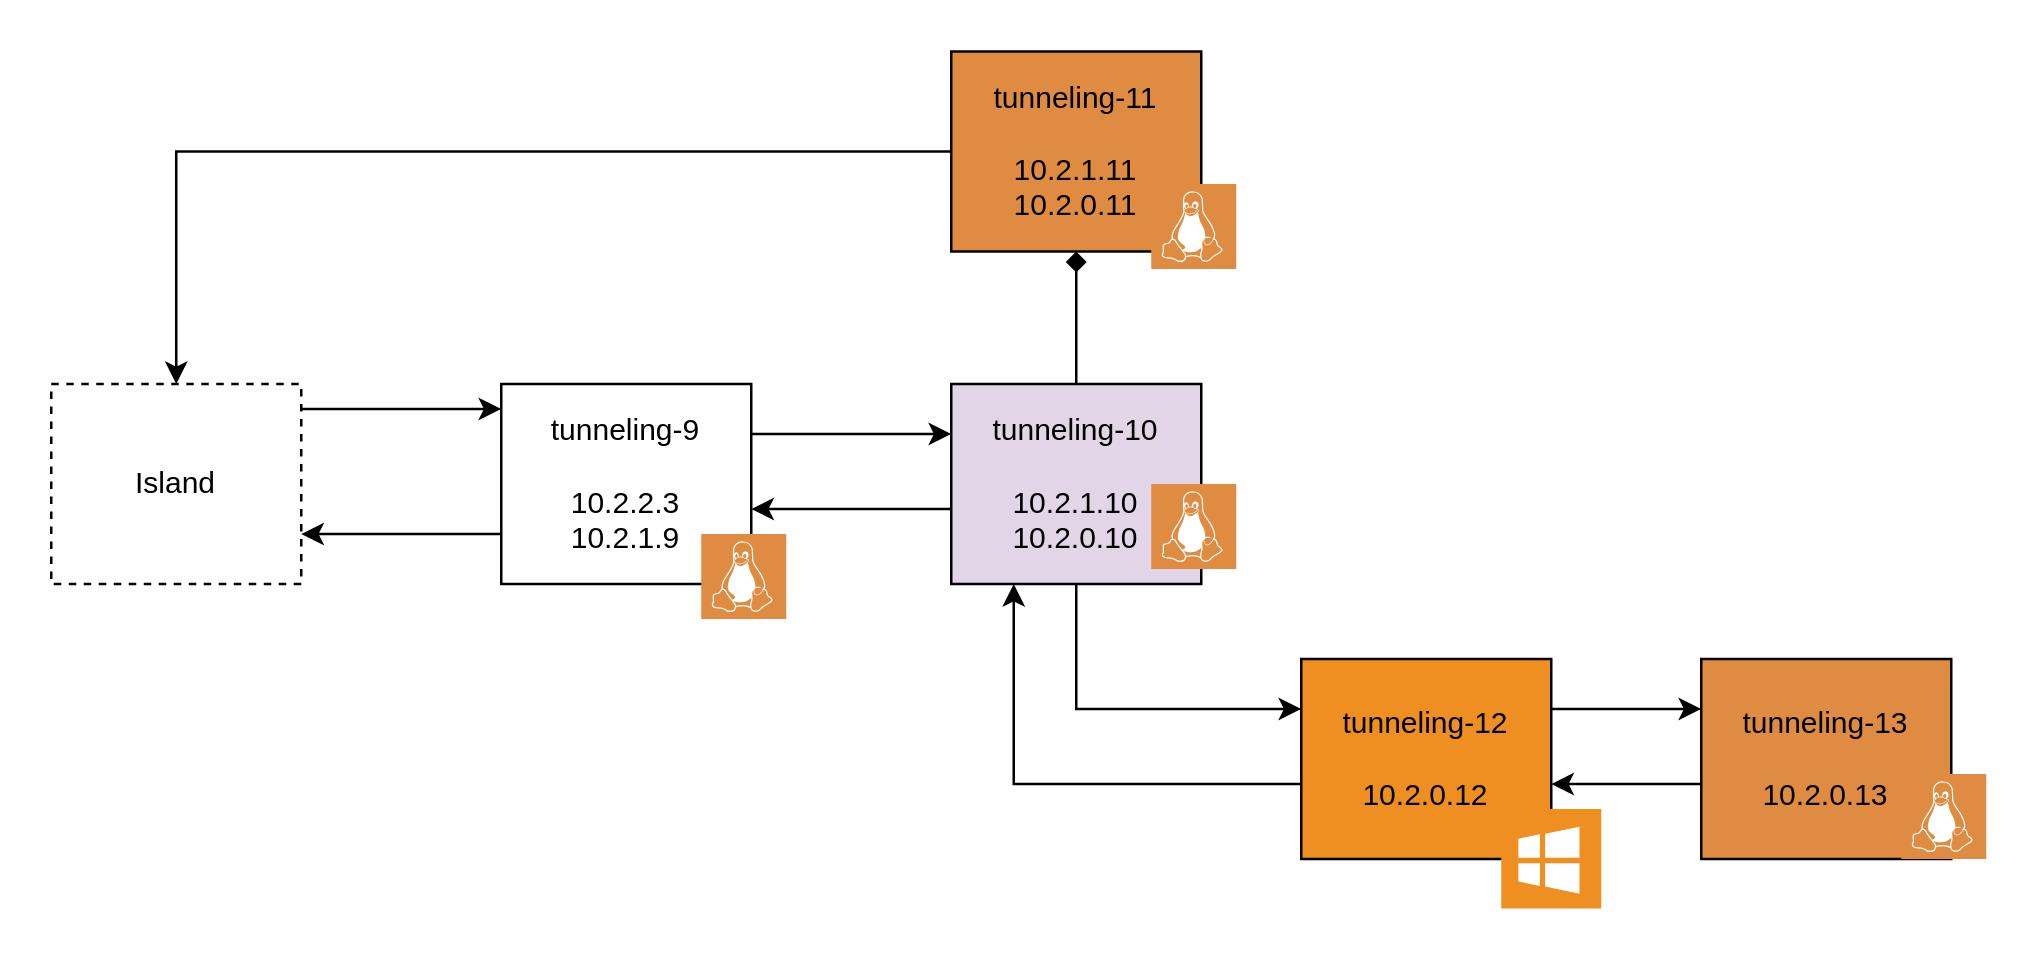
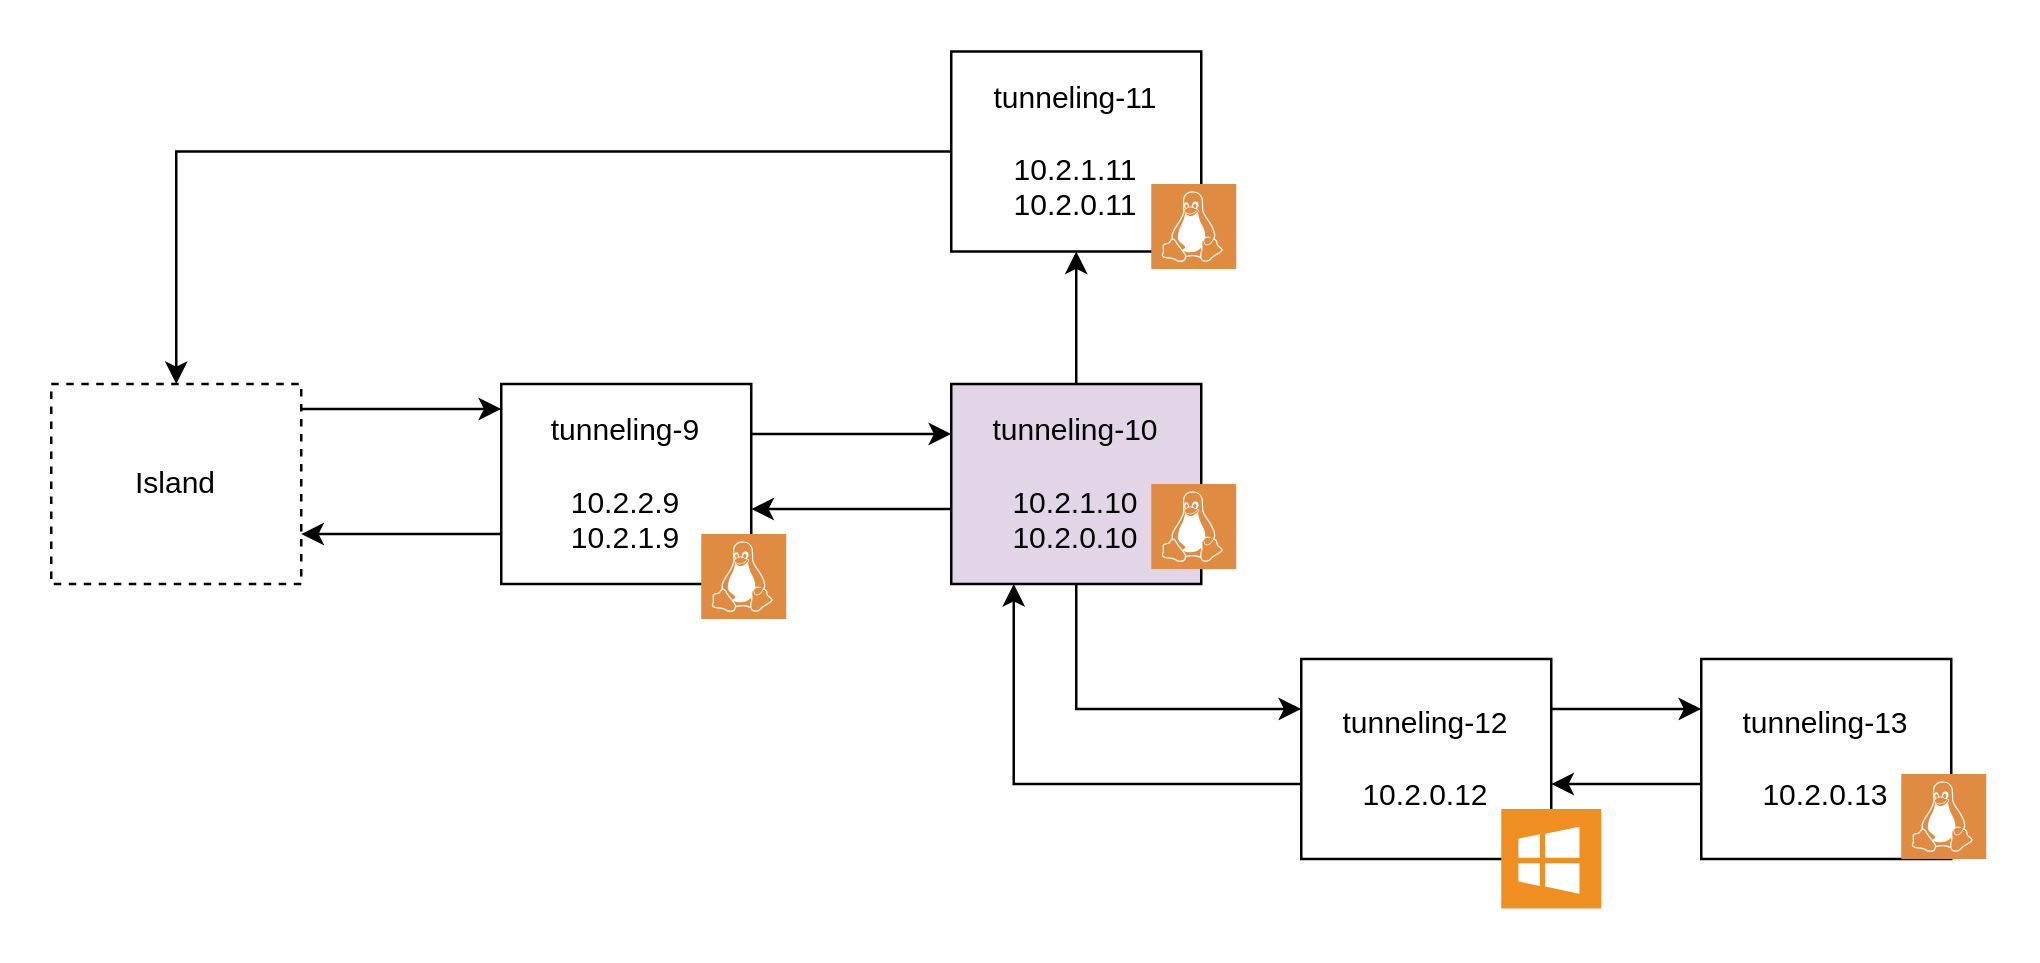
  <mxCell id="0" />
  <mxCell id="1" parent="0" />
  <mxCell id="2" style="edgeStyle=orthogonalEdgeStyle;rounded=0;orthogonalLoop=1;jettySize=auto;html=1;" parent="1" source="3" target="6" edge="1"><mxGeometry relative="1" as="geometry"><Array as="points"><mxPoint x="160" y="163" /><mxPoint x="160" y="163" /></Array></mxGeometry></mxCell>
  <mxCell id="3" value="Island" style="rounded=0;whiteSpace=wrap;html=1;dashed=1;" parent="1" vertex="1"><mxGeometry x="20" y="153" width="100" height="80" as="geometry" /></mxCell>
  <mxCell id="4" style="edgeStyle=orthogonalEdgeStyle;rounded=0;orthogonalLoop=1;jettySize=auto;html=1;" parent="1" source="6" target="3" edge="1"><mxGeometry relative="1" as="geometry"><Array as="points"><mxPoint x="160" y="213" /><mxPoint x="160" y="213" /></Array></mxGeometry></mxCell>
  <mxCell id="5" style="edgeStyle=orthogonalEdgeStyle;rounded=0;orthogonalLoop=1;jettySize=auto;html=1;entryX=0;entryY=0.25;entryDx=0;entryDy=0;" parent="1" source="6" target="10" edge="1"><mxGeometry relative="1" as="geometry"><Array as="points"><mxPoint x="320" y="173" /><mxPoint x="320" y="173" /></Array></mxGeometry></mxCell>
- <mxCell id="6" value="tunneling-9&lt;br&gt;&lt;br&gt;10.2.2.3&lt;br&gt;10.2.1.9" style="rounded=0;whiteSpace=wrap;html=1;" parent="1" vertex="1"><mxGeometry x="200" y="153" width="100" height="80" as="geometry" /></mxCell>
- <mxCell id="7" style="edgeStyle=orthogonalEdgeStyle;rounded=0;orthogonalLoop=1;jettySize=auto;html=1;endArrow=diamond;" parent="1" source="10" target="12" edge="1"><mxGeometry relative="1" as="geometry"><Array as="points"><mxPoint x="430" y="113" /><mxPoint x="430" y="113" /></Array></mxGeometry></mxCell>
+ <mxCell id="6" value="tunneling-9&lt;br&gt;&lt;br&gt;10.2.2.9&lt;br&gt;10.2.1.9" style="rounded=0;whiteSpace=wrap;html=1;" parent="1" vertex="1"><mxGeometry x="200" y="153" width="100" height="80" as="geometry" /></mxCell>
+ <mxCell id="7" style="edgeStyle=orthogonalEdgeStyle;rounded=0;orthogonalLoop=1;jettySize=auto;html=1;" parent="1" source="10" target="12" edge="1"><mxGeometry relative="1" as="geometry"><Array as="points"><mxPoint x="430" y="113" /><mxPoint x="430" y="113" /></Array></mxGeometry></mxCell>
  <mxCell id="8" style="edgeStyle=orthogonalEdgeStyle;rounded=0;orthogonalLoop=1;jettySize=auto;html=1;entryX=0;entryY=0.25;entryDx=0;entryDy=0;" parent="1" source="10" target="15" edge="1"><mxGeometry relative="1" as="geometry"><Array as="points"><mxPoint x="430" y="283" /></Array></mxGeometry></mxCell>
  <mxCell id="9" style="edgeStyle=orthogonalEdgeStyle;rounded=0;orthogonalLoop=1;jettySize=auto;html=1;" edge="1" parent="1" source="10" target="6"><mxGeometry relative="1" as="geometry"><Array as="points"><mxPoint x="340" y="203" /><mxPoint x="340" y="203" /></Array></mxGeometry></mxCell>
  <mxCell id="10" value="tunneling-10&lt;br&gt;&lt;br&gt;10.2.1.10&lt;br&gt;10.2.0.10" style="rounded=0;whiteSpace=wrap;html=1;fillColor=#e1d5e7;" parent="1" vertex="1"><mxGeometry x="380" y="153" width="100" height="80" as="geometry" /></mxCell>
  <mxCell id="11" style="edgeStyle=orthogonalEdgeStyle;rounded=0;orthogonalLoop=1;jettySize=auto;html=1;" parent="1" source="12" target="3" edge="1"><mxGeometry relative="1" as="geometry" /></mxCell>
- <mxCell id="12" value="tunneling-11&lt;br&gt;&lt;br&gt;10.2.1.11&lt;br&gt;10.2.0.11" style="rounded=0;whiteSpace=wrap;html=1;fillColor=#df8c42;" parent="1" vertex="1"><mxGeometry x="380" y="20" width="100" height="80" as="geometry" /></mxCell>
+ <mxCell id="12" value="tunneling-11&lt;br&gt;&lt;br&gt;10.2.1.11&lt;br&gt;10.2.0.11" style="rounded=0;whiteSpace=wrap;html=1;" parent="1" vertex="1"><mxGeometry x="380" y="20" width="100" height="80" as="geometry" /></mxCell>
  <mxCell id="13" style="edgeStyle=orthogonalEdgeStyle;rounded=0;orthogonalLoop=1;jettySize=auto;html=1;entryX=0.25;entryY=1;entryDx=0;entryDy=0;" parent="1" source="15" target="10" edge="1"><mxGeometry relative="1" as="geometry"><Array as="points"><mxPoint x="405" y="313" /></Array></mxGeometry></mxCell>
  <mxCell id="14" style="edgeStyle=orthogonalEdgeStyle;rounded=0;orthogonalLoop=1;jettySize=auto;html=1;entryX=0;entryY=0.25;entryDx=0;entryDy=0;" parent="1" source="15" target="17" edge="1"><mxGeometry relative="1" as="geometry"><Array as="points"><mxPoint x="640" y="283" /><mxPoint x="640" y="283" /></Array></mxGeometry></mxCell>
- <mxCell id="15" value="tunneling-12&lt;br&gt;&lt;br&gt;10.2.0.12" style="rounded=0;whiteSpace=wrap;html=1;fillColor=#ef8f21;" parent="1" vertex="1"><mxGeometry x="520" y="263" width="100" height="80" as="geometry" /></mxCell>
+ <mxCell id="15" value="tunneling-12&lt;br&gt;&lt;br&gt;10.2.0.12" style="rounded=0;whiteSpace=wrap;html=1;" parent="1" vertex="1"><mxGeometry x="520" y="263" width="100" height="80" as="geometry" /></mxCell>
  <mxCell id="16" style="edgeStyle=orthogonalEdgeStyle;rounded=0;orthogonalLoop=1;jettySize=auto;html=1;" parent="1" source="17" target="15" edge="1"><mxGeometry relative="1" as="geometry"><Array as="points"><mxPoint x="650" y="313" /><mxPoint x="650" y="313" /></Array></mxGeometry></mxCell>
- <mxCell id="17" value="tunneling-13&lt;br&gt;&lt;br&gt;10.2.0.13" style="rounded=0;whiteSpace=wrap;html=1;fillColor=#df8c42;" parent="1" vertex="1"><mxGeometry x="680" y="263" width="100" height="80" as="geometry" /></mxCell>
+ <mxCell id="17" value="tunneling-13&lt;br&gt;&lt;br&gt;10.2.0.13" style="rounded=0;whiteSpace=wrap;html=1;" parent="1" vertex="1"><mxGeometry x="680" y="263" width="100" height="80" as="geometry" /></mxCell>
  <mxCell id="18" value="" style="sketch=0;pointerEvents=1;shadow=0;dashed=0;html=1;strokeColor=none;fillColor=#DF8C42;labelPosition=center;verticalLabelPosition=bottom;verticalAlign=top;align=center;outlineConnect=0;shape=mxgraph.veeam2.linux;" parent="1" vertex="1"><mxGeometry x="460" y="193" width="34" height="34" as="geometry" /></mxCell>
  <mxCell id="19" value="" style="sketch=0;pointerEvents=1;shadow=0;dashed=0;html=1;strokeColor=none;fillColor=#DF8C42;labelPosition=center;verticalLabelPosition=bottom;verticalAlign=top;align=center;outlineConnect=0;shape=mxgraph.veeam2.linux;" parent="1" vertex="1"><mxGeometry x="280" y="213" width="34" height="34" as="geometry" /></mxCell>
  <mxCell id="20" value="" style="sketch=0;pointerEvents=1;shadow=0;dashed=0;html=1;strokeColor=none;fillColor=#DF8C42;labelPosition=center;verticalLabelPosition=bottom;verticalAlign=top;align=center;outlineConnect=0;shape=mxgraph.veeam2.linux;" parent="1" vertex="1"><mxGeometry x="460" y="73" width="34" height="34" as="geometry" /></mxCell>
  <mxCell id="21" value="" style="sketch=0;pointerEvents=1;shadow=0;dashed=0;html=1;strokeColor=none;fillColor=#DF8C42;labelPosition=center;verticalLabelPosition=bottom;verticalAlign=top;align=center;outlineConnect=0;shape=mxgraph.veeam2.linux;" parent="1" vertex="1"><mxGeometry x="760" y="309" width="34" height="34" as="geometry" /></mxCell>
  <mxCell id="22" value="" style="shadow=0;dashed=0;html=1;strokeColor=none;fillColor=#EF8F21;labelPosition=center;verticalLabelPosition=bottom;verticalAlign=top;align=center;outlineConnect=0;shape=mxgraph.veeam.ms_windows;" parent="1" vertex="1"><mxGeometry x="600" y="323" width="40" height="39.8" as="geometry" /></mxCell>
